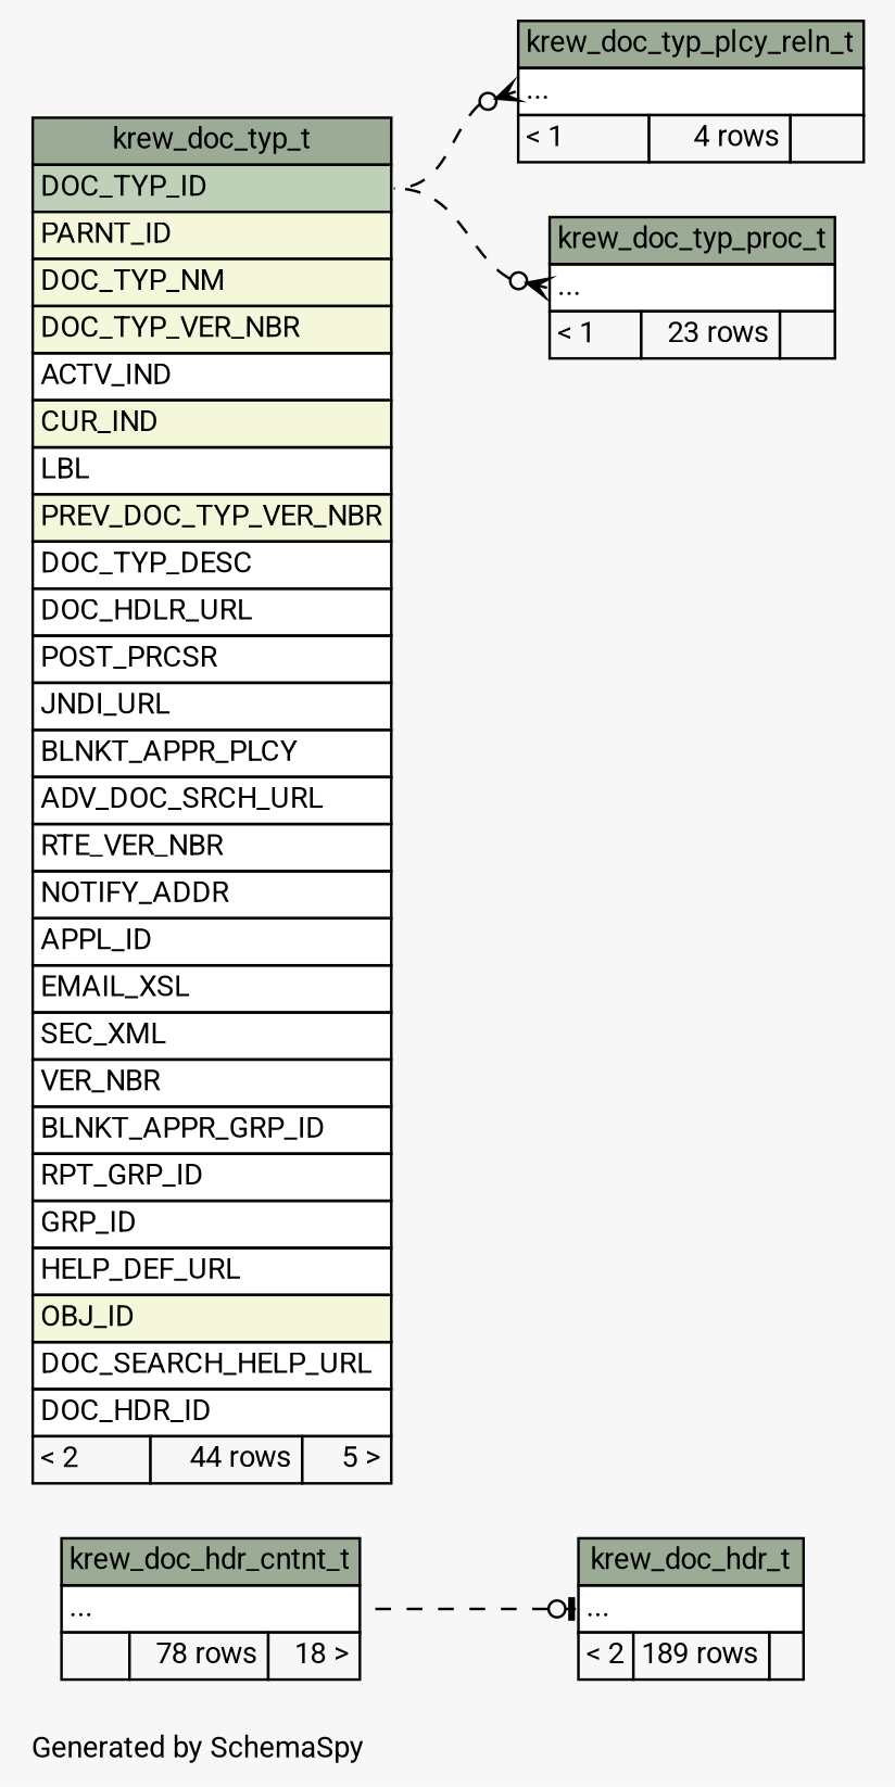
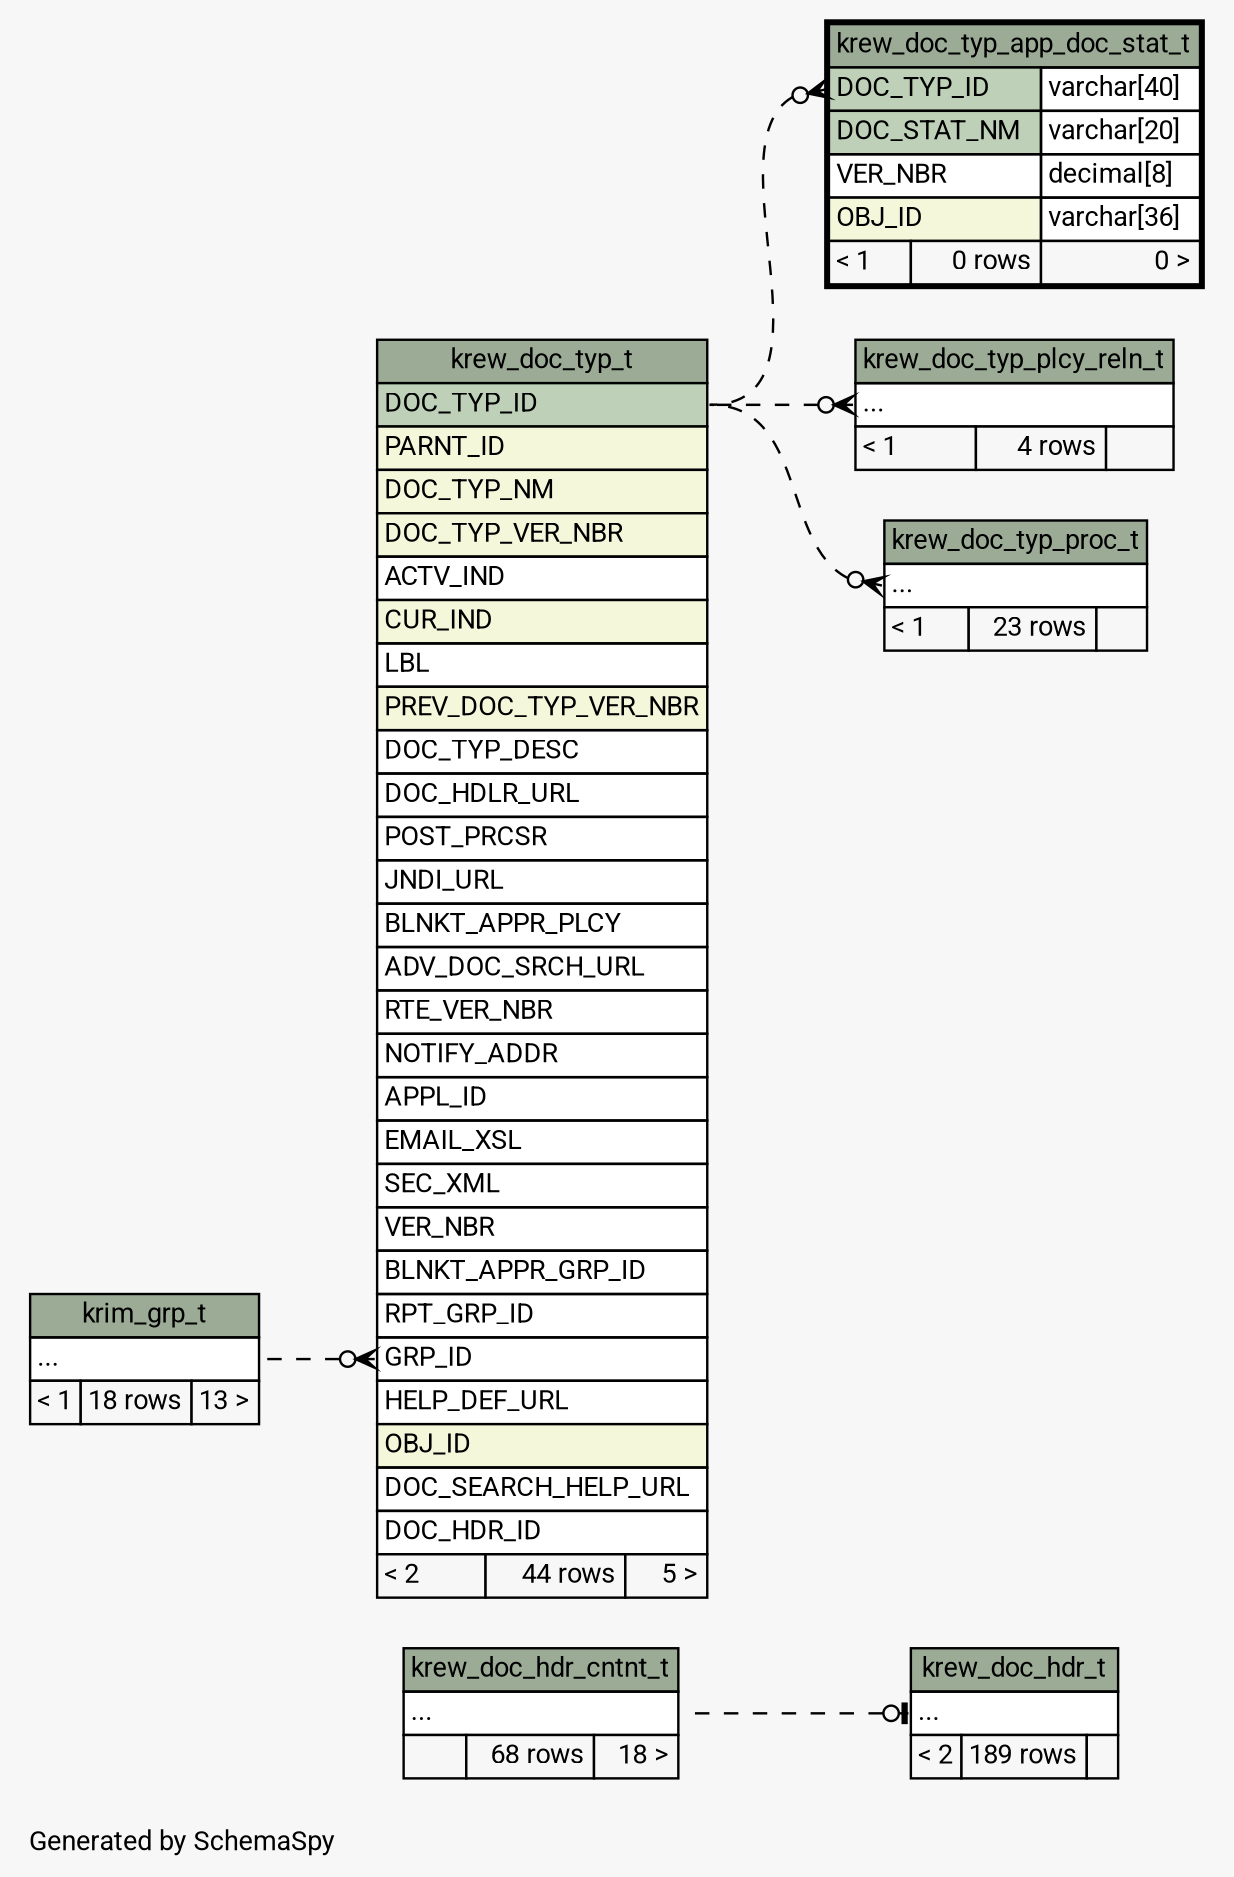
  digraph {
    bgcolor="#f7f7f7"
    fontname=Roboto
    fontsize=11
    label="\nGenerated by SchemaSpy"
    labeljust=l
    nodesep=0.18
    rankdir=RL
    ranksep=0.46
    node [fontname=Roboto fontsize=11 shape=plaintext]
    edge [arrowhead=none arrowsize=0.8 arrowtail=crowodot dir=back fontname=Roboto headport="DOC_TYP_ID:e" style=dashed tailport="elipses:w"]
    n1 [label=<     <TABLE BORDER="0" CELLBORDER="1" CELLSPACING="0" BGCOLOR="#ffffff">       <TR><TD COLSPAN="3" BGCOLOR="#9bab96" ALIGN="CENTER">krew_doc_hdr_t</TD></TR>       <TR><TD PORT="elipses" COLSPAN="3" ALIGN="LEFT">...</TD></TR>       <TR><TD ALIGN="LEFT" BGCOLOR="#f7f7f7">&lt; 2</TD><TD ALIGN="RIGHT" BGCOLOR="#f7f7f7">189 rows</TD><TD ALIGN="RIGHT" BGCOLOR="#f7f7f7">  </TD></TR>     </TABLE>>]
-   n2 [label=<     <TABLE BORDER="0" CELLBORDER="1" CELLSPACING="0" BGCOLOR="#ffffff">       <TR><TD COLSPAN="3" BGCOLOR="#9bab96" ALIGN="CENTER">krew_doc_hdr_cntnt_t</TD></TR>       <TR><TD PORT="elipses" COLSPAN="3" ALIGN="LEFT">...</TD></TR>       <TR><TD ALIGN="LEFT" BGCOLOR="#f7f7f7">  </TD><TD ALIGN="RIGHT" BGCOLOR="#f7f7f7">78 rows</TD><TD ALIGN="RIGHT" BGCOLOR="#f7f7f7">18 &gt;</TD></TR>     </TABLE>>]
+   n2 [label=<     <TABLE BORDER="0" CELLBORDER="1" CELLSPACING="0" BGCOLOR="#ffffff">       <TR><TD COLSPAN="3" BGCOLOR="#9bab96" ALIGN="CENTER">krew_doc_hdr_cntnt_t</TD></TR>       <TR><TD PORT="elipses" COLSPAN="3" ALIGN="LEFT">...</TD></TR>       <TR><TD ALIGN="LEFT" BGCOLOR="#f7f7f7">  </TD><TD ALIGN="RIGHT" BGCOLOR="#f7f7f7">68 rows</TD><TD ALIGN="RIGHT" BGCOLOR="#f7f7f7">18 &gt;</TD></TR>     </TABLE>>]
    n3 [label=<     <TABLE BORDER="0" CELLBORDER="1" CELLSPACING="0" BGCOLOR="#ffffff">       <TR><TD COLSPAN="3" BGCOLOR="#9bab96" ALIGN="CENTER">krew_doc_typ_t</TD></TR>       <TR><TD PORT="DOC_TYP_ID" COLSPAN="3" BGCOLOR="#bed1b8" ALIGN="LEFT">DOC_TYP_ID</TD></TR>       <TR><TD PORT="PARNT_ID" COLSPAN="3" BGCOLOR="#f4f7da" ALIGN="LEFT">PARNT_ID</TD></TR>       <TR><TD PORT="DOC_TYP_NM" COLSPAN="3" BGCOLOR="#f4f7da" ALIGN="LEFT">DOC_TYP_NM</TD></TR>       <TR><TD PORT="DOC_TYP_VER_NBR" COLSPAN="3" BGCOLOR="#f4f7da" ALIGN="LEFT">DOC_TYP_VER_NBR</TD></TR>       <TR><TD PORT="ACTV_IND" COLSPAN="3" ALIGN="LEFT">ACTV_IND</TD></TR>       <TR><TD PORT="CUR_IND" COLSPAN="3" BGCOLOR="#f4f7da" ALIGN="LEFT">CUR_IND</TD></TR>       <TR><TD PORT="LBL" COLSPAN="3" ALIGN="LEFT">LBL</TD></TR>       <TR><TD PORT="PREV_DOC_TYP_VER_NBR" COLSPAN="3" BGCOLOR="#f4f7da" ALIGN="LEFT">PREV_DOC_TYP_VER_NBR</TD></TR>       <TR><TD PORT="DOC_TYP_DESC" COLSPAN="3" ALIGN="LEFT">DOC_TYP_DESC</TD></TR>       <TR><TD PORT="DOC_HDLR_URL" COLSPAN="3" ALIGN="LEFT">DOC_HDLR_URL</TD></TR>       <TR><TD PORT="POST_PRCSR" COLSPAN="3" ALIGN="LEFT">POST_PRCSR</TD></TR>       <TR><TD PORT="JNDI_URL" COLSPAN="3" ALIGN="LEFT">JNDI_URL</TD></TR>       <TR><TD PORT="BLNKT_APPR_PLCY" COLSPAN="3" ALIGN="LEFT">BLNKT_APPR_PLCY</TD></TR>       <TR><TD PORT="ADV_DOC_SRCH_URL" COLSPAN="3" ALIGN="LEFT">ADV_DOC_SRCH_URL</TD></TR>       <TR><TD PORT="RTE_VER_NBR" COLSPAN="3" ALIGN="LEFT">RTE_VER_NBR</TD></TR>       <TR><TD PORT="NOTIFY_ADDR" COLSPAN="3" ALIGN="LEFT">NOTIFY_ADDR</TD></TR>       <TR><TD PORT="APPL_ID" COLSPAN="3" ALIGN="LEFT">APPL_ID</TD></TR>       <TR><TD PORT="EMAIL_XSL" COLSPAN="3" ALIGN="LEFT">EMAIL_XSL</TD></TR>       <TR><TD PORT="SEC_XML" COLSPAN="3" ALIGN="LEFT">SEC_XML</TD></TR>       <TR><TD PORT="VER_NBR" COLSPAN="3" ALIGN="LEFT">VER_NBR</TD></TR>       <TR><TD PORT="BLNKT_APPR_GRP_ID" COLSPAN="3" ALIGN="LEFT">BLNKT_APPR_GRP_ID</TD></TR>       <TR><TD PORT="RPT_GRP_ID" COLSPAN="3" ALIGN="LEFT">RPT_GRP_ID</TD></TR>       <TR><TD PORT="GRP_ID" COLSPAN="3" ALIGN="LEFT">GRP_ID</TD></TR>       <TR><TD PORT="HELP_DEF_URL" COLSPAN="3" ALIGN="LEFT">HELP_DEF_URL</TD></TR>       <TR><TD PORT="OBJ_ID" COLSPAN="3" BGCOLOR="#f4f7da" ALIGN="LEFT">OBJ_ID</TD></TR>       <TR><TD PORT="DOC_SEARCH_HELP_URL" COLSPAN="3" ALIGN="LEFT">DOC_SEARCH_HELP_URL</TD></TR>       <TR><TD PORT="DOC_HDR_ID" COLSPAN="3" ALIGN="LEFT">DOC_HDR_ID</TD></TR>       <TR><TD ALIGN="LEFT" BGCOLOR="#f7f7f7">&lt; 2</TD><TD ALIGN="RIGHT" BGCOLOR="#f7f7f7">44 rows</TD><TD ALIGN="RIGHT" BGCOLOR="#f7f7f7">5 &gt;</TD></TR>     </TABLE>>]
+   n4 [label=<     <TABLE BORDER="0" CELLBORDER="1" CELLSPACING="0" BGCOLOR="#ffffff">       <TR><TD COLSPAN="3" BGCOLOR="#9bab96" ALIGN="CENTER">krim_grp_t</TD></TR>       <TR><TD PORT="elipses" COLSPAN="3" ALIGN="LEFT">...</TD></TR>       <TR><TD ALIGN="LEFT" BGCOLOR="#f7f7f7">&lt; 1</TD><TD ALIGN="RIGHT" BGCOLOR="#f7f7f7">18 rows</TD><TD ALIGN="RIGHT" BGCOLOR="#f7f7f7">13 &gt;</TD></TR>     </TABLE>>]
+   n5 [label=<     <TABLE BORDER="2" CELLBORDER="1" CELLSPACING="0" BGCOLOR="#ffffff">       <TR><TD COLSPAN="3" BGCOLOR="#9bab96" ALIGN="CENTER">krew_doc_typ_app_doc_stat_t</TD></TR>       <TR><TD PORT="DOC_TYP_ID" COLSPAN="2" BGCOLOR="#bed1b8" ALIGN="LEFT">DOC_TYP_ID</TD><TD PORT="DOC_TYP_ID.type" ALIGN="LEFT">varchar[40]</TD></TR>       <TR><TD PORT="DOC_STAT_NM" COLSPAN="2" BGCOLOR="#bed1b8" ALIGN="LEFT">DOC_STAT_NM</TD><TD PORT="DOC_STAT_NM.type" ALIGN="LEFT">varchar[20]</TD></TR>       <TR><TD PORT="VER_NBR" COLSPAN="2" ALIGN="LEFT">VER_NBR</TD><TD PORT="VER_NBR.type" ALIGN="LEFT">decimal[8]</TD></TR>       <TR><TD PORT="OBJ_ID" COLSPAN="2" BGCOLOR="#f4f7da" ALIGN="LEFT">OBJ_ID</TD><TD PORT="OBJ_ID.type" ALIGN="LEFT">varchar[36]</TD></TR>       <TR><TD ALIGN="LEFT" BGCOLOR="#f7f7f7">&lt; 1</TD><TD ALIGN="RIGHT" BGCOLOR="#f7f7f7">0 rows</TD><TD ALIGN="RIGHT" BGCOLOR="#f7f7f7">0 &gt;</TD></TR>     </TABLE>>]
    n6 [label=<     <TABLE BORDER="0" CELLBORDER="1" CELLSPACING="0" BGCOLOR="#ffffff">       <TR><TD COLSPAN="3" BGCOLOR="#9bab96" ALIGN="CENTER">krew_doc_typ_plcy_reln_t</TD></TR>       <TR><TD PORT="elipses" COLSPAN="3" ALIGN="LEFT">...</TD></TR>       <TR><TD ALIGN="LEFT" BGCOLOR="#f7f7f7">&lt; 1</TD><TD ALIGN="RIGHT" BGCOLOR="#f7f7f7">4 rows</TD><TD ALIGN="RIGHT" BGCOLOR="#f7f7f7">  </TD></TR>     </TABLE>>]
    n7 [label=<     <TABLE BORDER="0" CELLBORDER="1" CELLSPACING="0" BGCOLOR="#ffffff">       <TR><TD COLSPAN="3" BGCOLOR="#9bab96" ALIGN="CENTER">krew_doc_typ_proc_t</TD></TR>       <TR><TD PORT="elipses" COLSPAN="3" ALIGN="LEFT">...</TD></TR>       <TR><TD ALIGN="LEFT" BGCOLOR="#f7f7f7">&lt; 1</TD><TD ALIGN="RIGHT" BGCOLOR="#f7f7f7">23 rows</TD><TD ALIGN="RIGHT" BGCOLOR="#f7f7f7">  </TD></TR>     </TABLE>>]
    n1 -> n2 [arrowtail=teeodot headport="elipses:e"]
+   n3 -> n4 [headport="elipses:e" tailport="GRP_ID:w"]
+   n5 -> n3 [tailport="DOC_TYP_ID:w"]
    n6 -> n3
    n7 -> n3
  }
